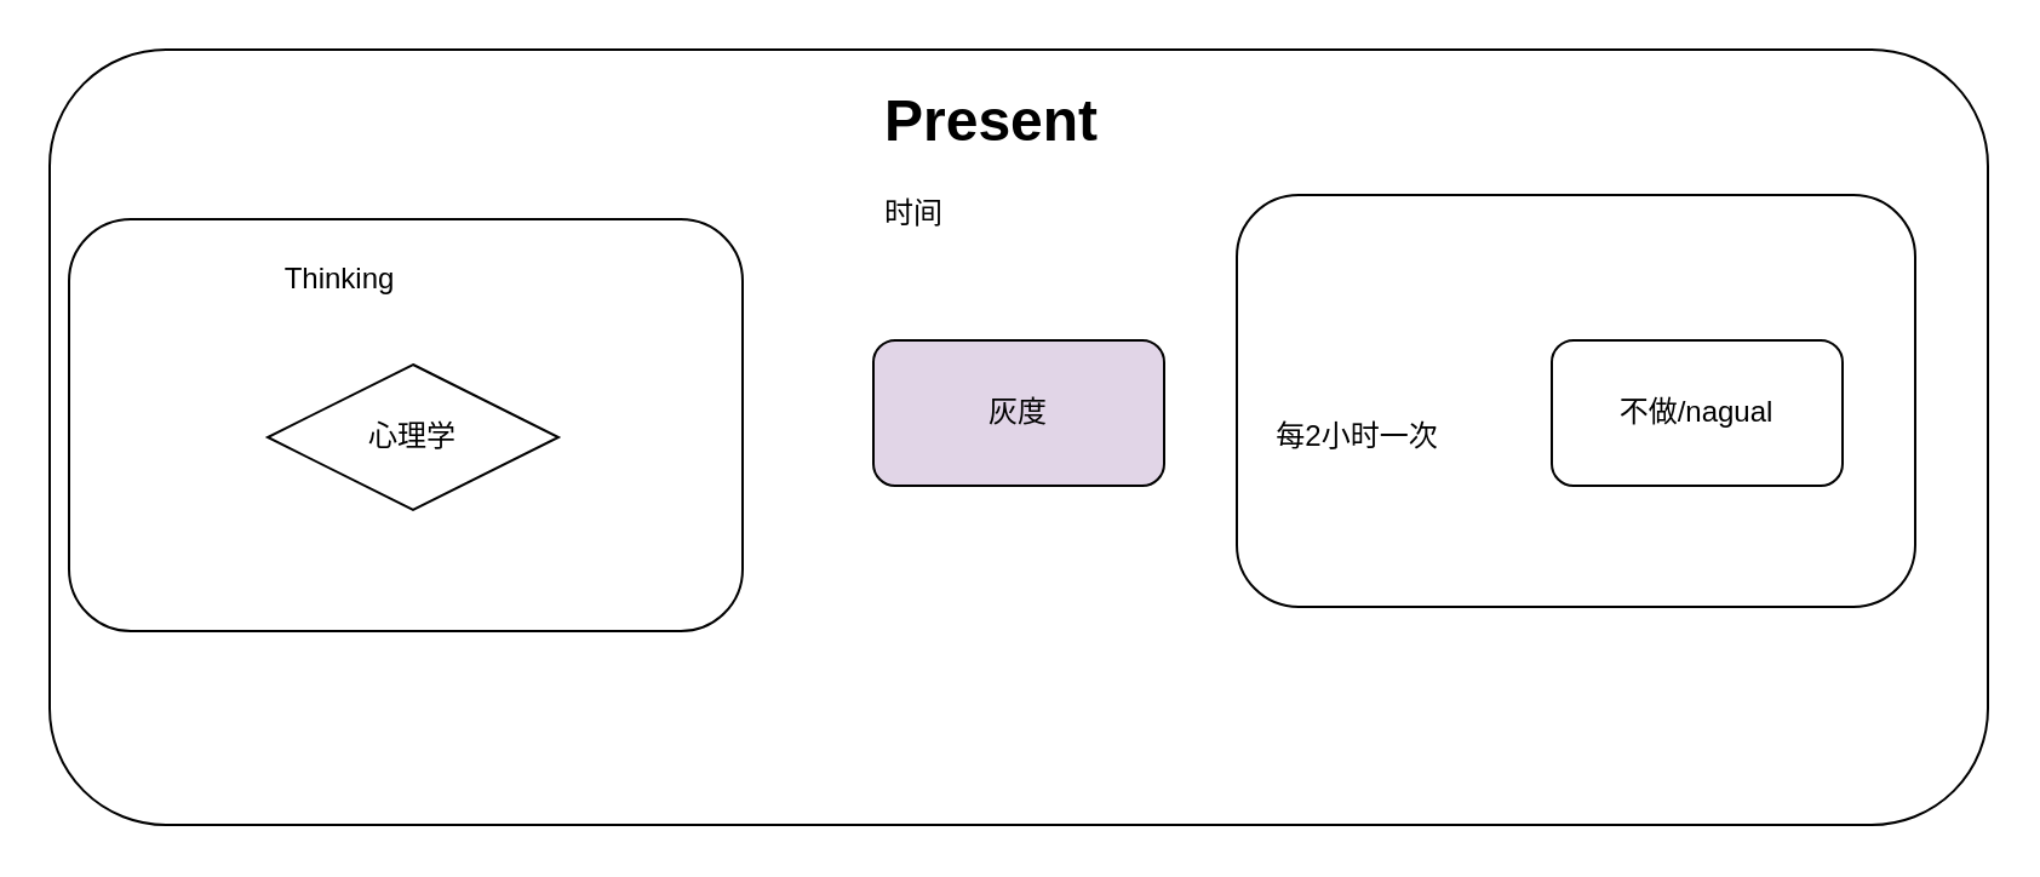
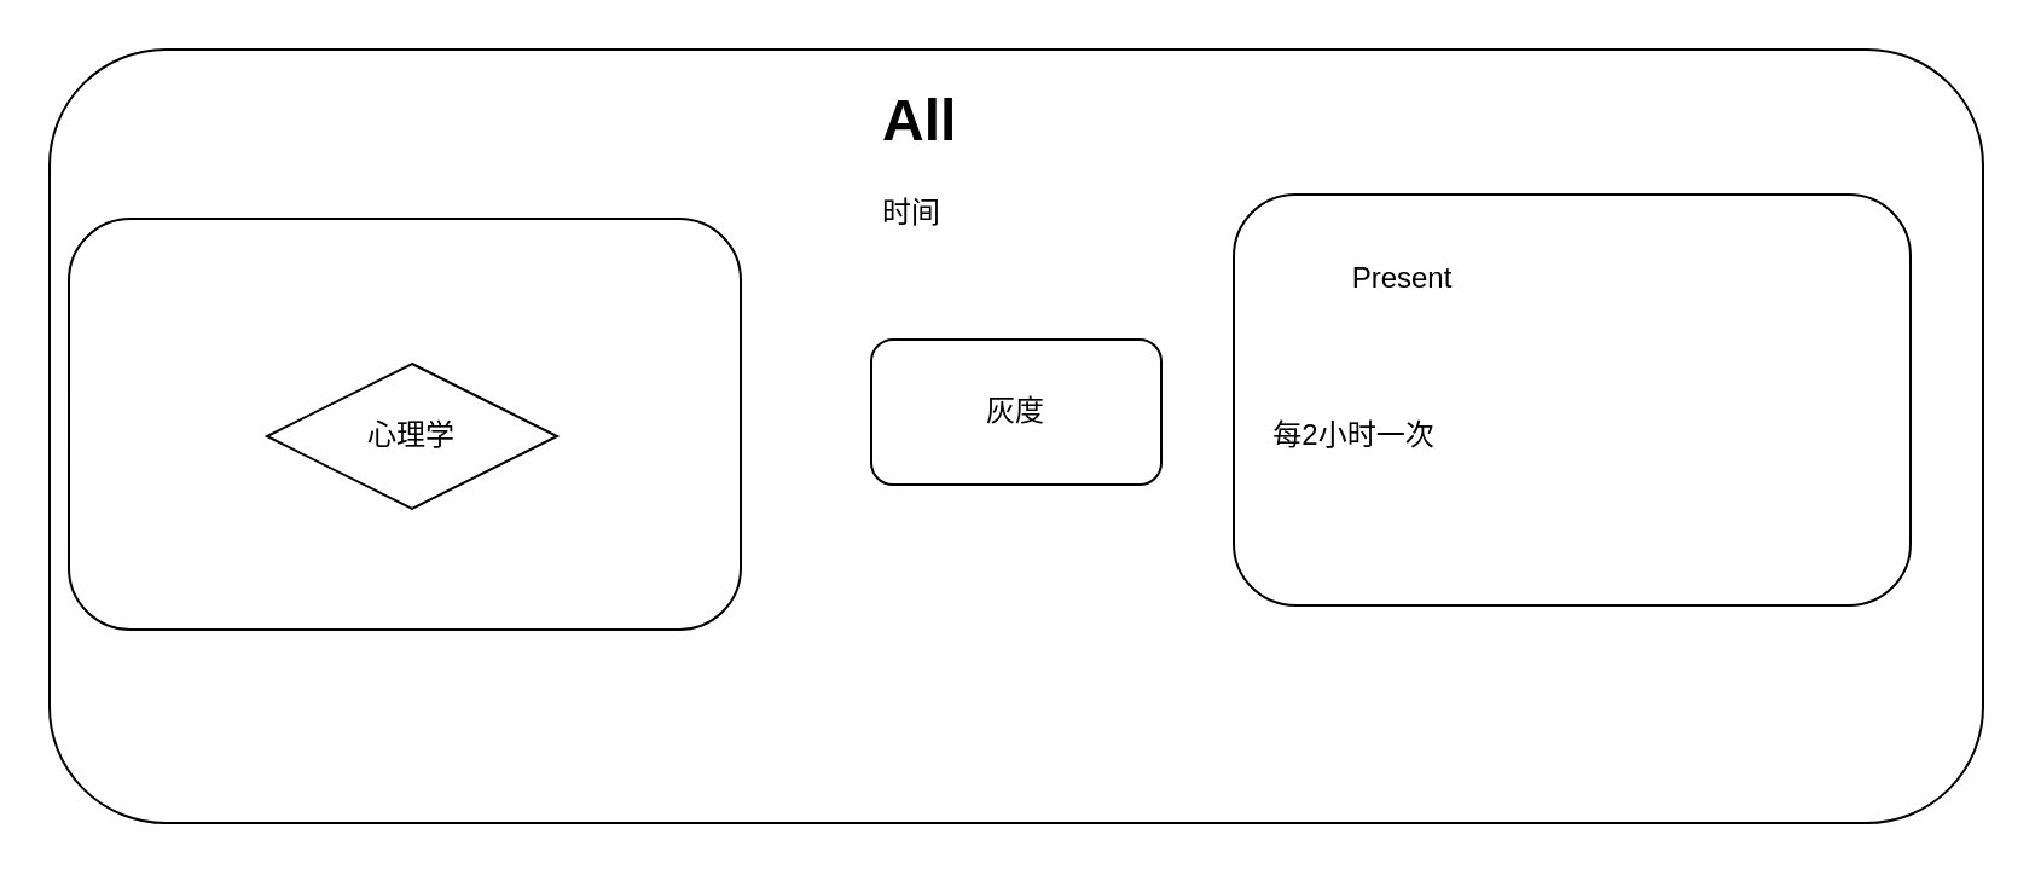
  <mxCell id="0" />
  <mxCell id="1" parent="0" />
  <mxCell id="2" value="" style="rounded=1;whiteSpace=wrap;html=1;" vertex="1" parent="1"><mxGeometry x="20" y="20" width="800" height="320" as="geometry" /></mxCell>
  <mxCell id="3" value="" style="rounded=1;whiteSpace=wrap;html=1;" vertex="1" parent="1"><mxGeometry x="510" y="80" width="280" height="170" as="geometry" /></mxCell>
  <mxCell id="4" value="" style="rounded=1;whiteSpace=wrap;html=1;" vertex="1" parent="1"><mxGeometry x="28" y="90" width="278" height="170" as="geometry" /></mxCell>
  <mxCell id="5" value="心理学" style="rhombus;whiteSpace=wrap;html=1;" vertex="1" parent="1"><mxGeometry x="110" y="150" width="120" height="60" as="geometry" /></mxCell>
- <mxCell id="6" value="Thinking" style="text;html=1;strokeColor=none;fillColor=none;align=center;verticalAlign=middle;whiteSpace=wrap;rounded=0;" vertex="1" parent="1"><mxGeometry x="110" y="100" width="60" height="30" as="geometry" /></mxCell>
- <mxCell id="8" value="不做/nagual" style="rounded=1;whiteSpace=wrap;html=1;" vertex="1" parent="1"><mxGeometry x="640" y="140" width="120" height="60" as="geometry" /></mxCell>
- <mxCell id="9" value="&lt;h1&gt;Present&lt;/h1&gt;&lt;p&gt;时间&lt;/p&gt;" style="text;html=1;strokeColor=none;fillColor=none;spacing=5;spacingTop=-20;whiteSpace=wrap;overflow=hidden;rounded=0;" vertex="1" parent="1"><mxGeometry x="360" y="30" width="190" height="120" as="geometry" /></mxCell>
- <mxCell id="10" value="灰度" style="rounded=1;whiteSpace=wrap;html=1;fillColor=#e1d5e7;" vertex="1" parent="1"><mxGeometry x="360" y="140" width="120" height="60" as="geometry" /></mxCell>
+ <mxCell id="7" value="Present" style="text;html=1;strokeColor=none;fillColor=none;align=center;verticalAlign=middle;whiteSpace=wrap;rounded=0;" vertex="1" parent="1"><mxGeometry x="550" y="100" width="60" height="30" as="geometry" /></mxCell>
+ <mxCell id="9" value="&lt;h1&gt;All&lt;/h1&gt;&lt;p&gt;时间&lt;/p&gt;" style="text;html=1;strokeColor=none;fillColor=none;spacing=5;spacingTop=-20;whiteSpace=wrap;overflow=hidden;rounded=0;" vertex="1" parent="1"><mxGeometry x="360" y="30" width="190" height="120" as="geometry" /></mxCell>
+ <mxCell id="10" value="灰度" style="rounded=1;whiteSpace=wrap;html=1;" vertex="1" parent="1"><mxGeometry x="360" y="140" width="120" height="60" as="geometry" /></mxCell>
  <mxCell id="11" value="每2小时一次" style="text;html=1;strokeColor=none;fillColor=none;align=center;verticalAlign=middle;whiteSpace=wrap;rounded=0;" vertex="1" parent="1"><mxGeometry x="515" y="160" width="90" height="40" as="geometry" /></mxCell>
